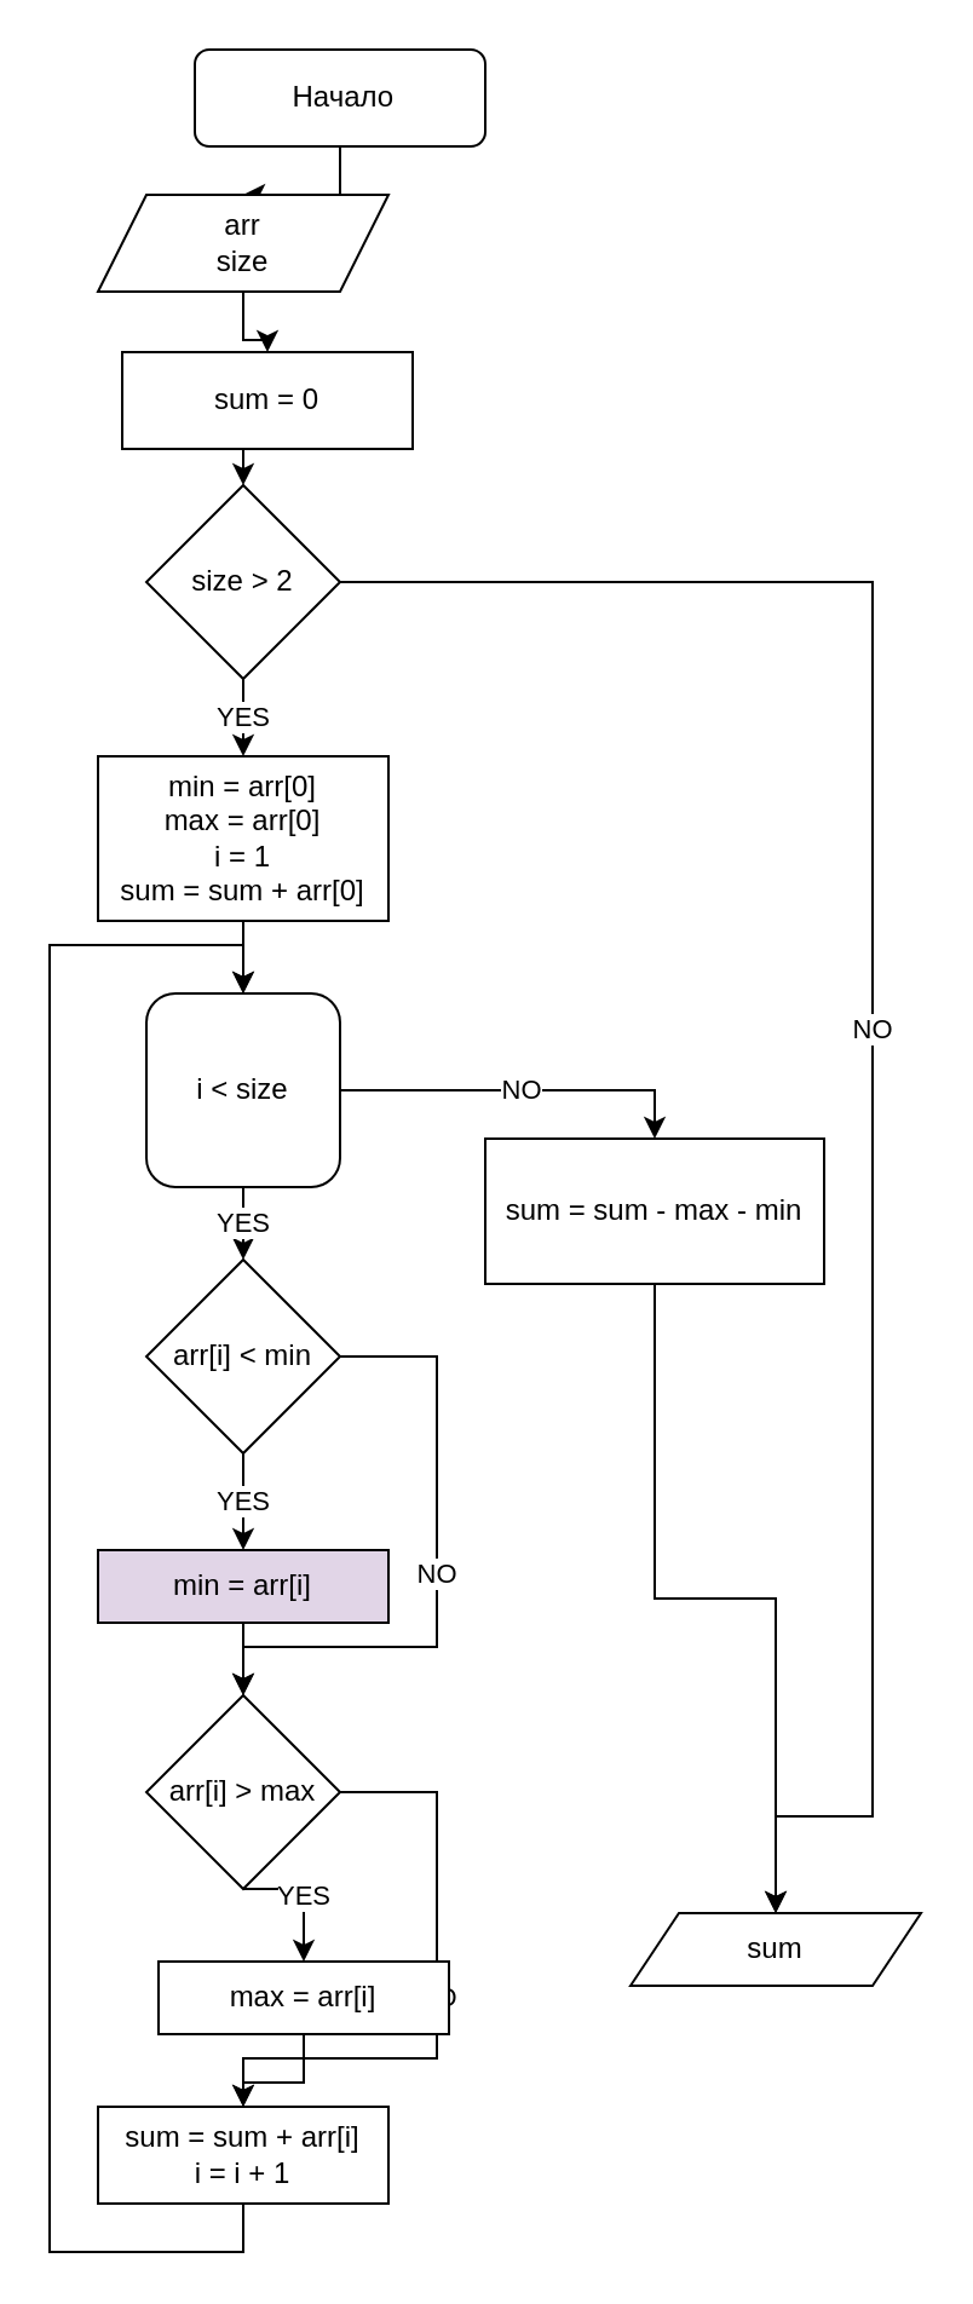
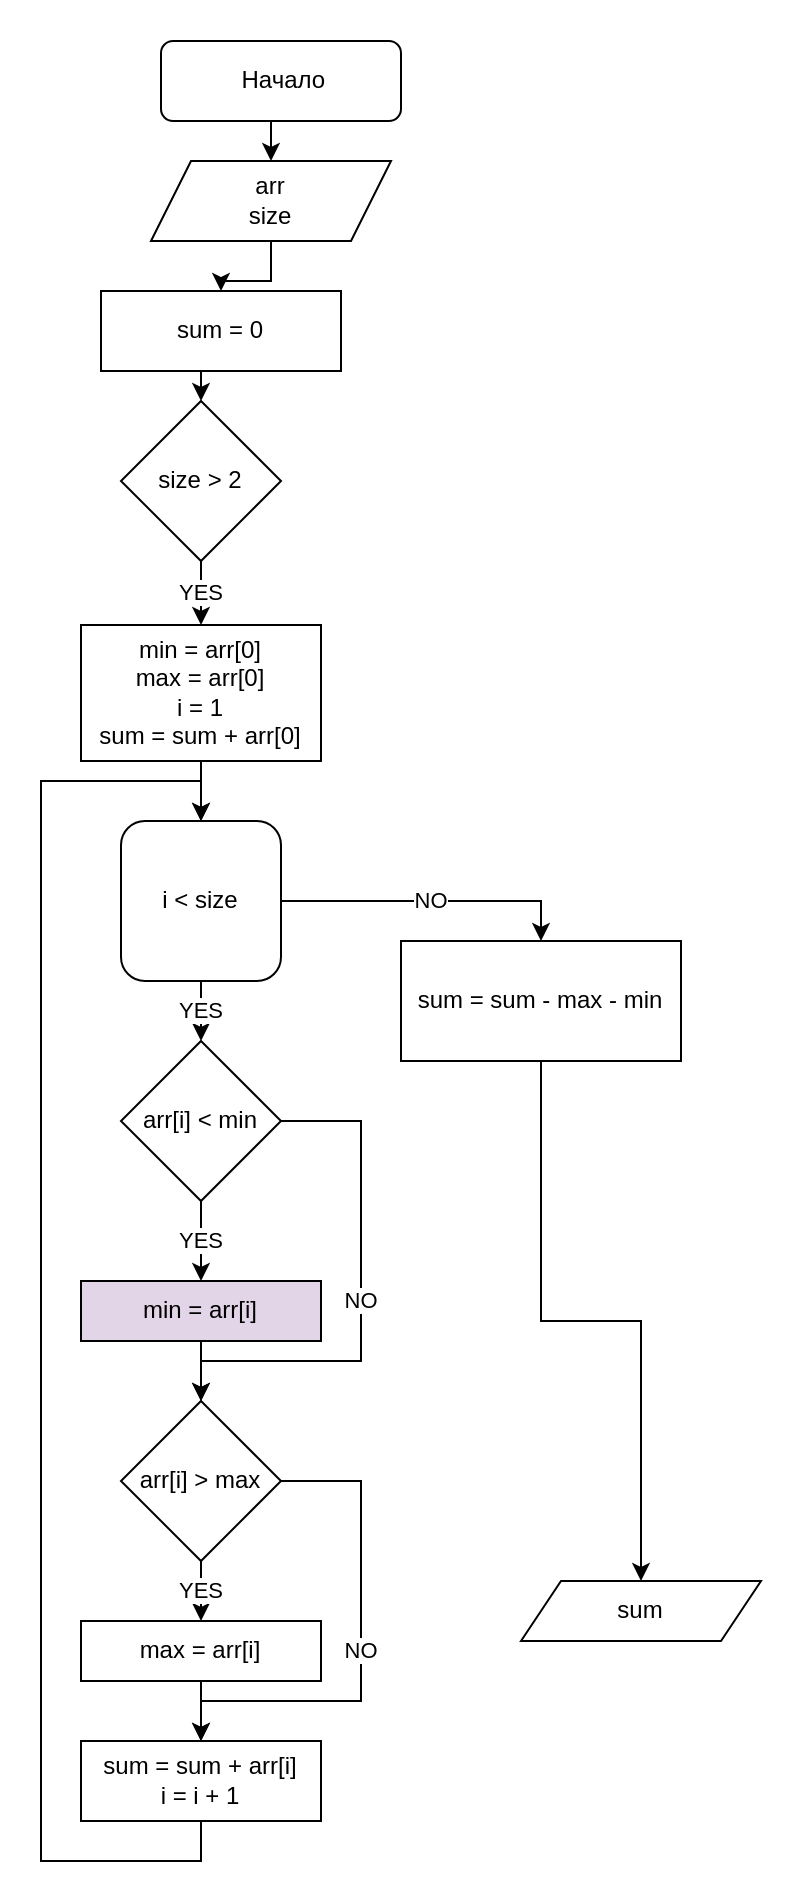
  <mxCell id="0" />
  <mxCell id="1" parent="0" />
  <mxCell id="2" style="edgeStyle=orthogonalEdgeStyle;rounded=0;orthogonalLoop=1;jettySize=auto;html=1;exitX=0.5;exitY=1;exitDx=0;exitDy=0;entryX=0.5;entryY=0;entryDx=0;entryDy=0;" parent="1" source="3" target="5" edge="1"><mxGeometry relative="1" as="geometry" /></mxCell>
  <mxCell id="3" value="&amp;nbsp;Начало" style="rounded=1;whiteSpace=wrap;html=1;" parent="1" vertex="1"><mxGeometry x="80" y="20" width="120" height="40" as="geometry" /></mxCell>
  <mxCell id="4" style="edgeStyle=orthogonalEdgeStyle;rounded=0;orthogonalLoop=1;jettySize=auto;html=1;exitX=0.5;exitY=1;exitDx=0;exitDy=0;" parent="1" source="5" target="13" edge="1"><mxGeometry relative="1" as="geometry" /></mxCell>
- <mxCell id="5" value="arr&lt;br&gt;size" style="shape=parallelogram;perimeter=parallelogramPerimeter;whiteSpace=wrap;html=1;fixedSize=1;" parent="1" vertex="1"><mxGeometry x="40" y="80" width="120" height="40" as="geometry" /></mxCell>
+ <mxCell id="5" value="arr&lt;br&gt;size" style="shape=parallelogram;perimeter=parallelogramPerimeter;whiteSpace=wrap;html=1;fixedSize=1;" parent="1" vertex="1"><mxGeometry x="75" y="80" width="120" height="40" as="geometry" /></mxCell>
  <mxCell id="6" value="YES" style="edgeStyle=orthogonalEdgeStyle;rounded=0;orthogonalLoop=1;jettySize=auto;html=1;exitX=0.5;exitY=1;exitDx=0;exitDy=0;entryX=0.5;entryY=0;entryDx=0;entryDy=0;" parent="1" source="8" target="10" edge="1"><mxGeometry relative="1" as="geometry" /></mxCell>
- <mxCell id="7" value="NO" style="edgeStyle=orthogonalEdgeStyle;rounded=0;orthogonalLoop=1;jettySize=auto;html=1;exitX=1;exitY=0.5;exitDx=0;exitDy=0;entryX=0.5;entryY=0;entryDx=0;entryDy=0;" parent="1" source="8" target="11" edge="1"><mxGeometry relative="1" as="geometry"><Array as="points"><mxPoint x="360" y="240" /><mxPoint x="360" y="750" /><mxPoint x="320" y="750" /></Array></mxGeometry></mxCell>
  <mxCell id="8" value="size &amp;gt; 2" style="rhombus;whiteSpace=wrap;html=1;" parent="1" vertex="1"><mxGeometry x="60" y="200" width="80" height="80" as="geometry" /></mxCell>
  <mxCell id="9" style="edgeStyle=orthogonalEdgeStyle;rounded=0;orthogonalLoop=1;jettySize=auto;html=1;exitX=0.5;exitY=1;exitDx=0;exitDy=0;entryX=0.5;entryY=0;entryDx=0;entryDy=0;" edge="1" parent="1" source="10" target="16"><mxGeometry relative="1" as="geometry" /></mxCell>
  <mxCell id="10" value="min = arr[0]&lt;br&gt;max = arr[0]&lt;br&gt;i = 1&lt;br&gt;sum = sum + arr[0]" style="rounded=0;whiteSpace=wrap;html=1;" parent="1" vertex="1"><mxGeometry x="40" y="312" width="120" height="68" as="geometry" /></mxCell>
  <mxCell id="11" value="sum" style="shape=parallelogram;perimeter=parallelogramPerimeter;whiteSpace=wrap;html=1;fixedSize=1;" parent="1" vertex="1"><mxGeometry x="260" y="790" width="120" height="30" as="geometry" /></mxCell>
  <mxCell id="12" style="edgeStyle=orthogonalEdgeStyle;rounded=0;orthogonalLoop=1;jettySize=auto;html=1;exitX=0.5;exitY=1;exitDx=0;exitDy=0;entryX=0.5;entryY=0;entryDx=0;entryDy=0;" parent="1" source="13" target="8" edge="1"><mxGeometry relative="1" as="geometry" /></mxCell>
  <mxCell id="13" value="sum = 0&lt;br&gt;" style="rounded=0;whiteSpace=wrap;html=1;" parent="1" vertex="1"><mxGeometry x="50" y="145" width="120" height="40" as="geometry" /></mxCell>
  <mxCell id="14" value="YES" style="edgeStyle=orthogonalEdgeStyle;rounded=0;orthogonalLoop=1;jettySize=auto;html=1;exitX=0.5;exitY=1;exitDx=0;exitDy=0;entryX=0.5;entryY=0;entryDx=0;entryDy=0;" edge="1" parent="1" source="16" target="19"><mxGeometry relative="1" as="geometry" /></mxCell>
  <mxCell id="15" value="NO" style="edgeStyle=orthogonalEdgeStyle;rounded=0;orthogonalLoop=1;jettySize=auto;html=1;exitX=1;exitY=0.5;exitDx=0;exitDy=0;entryX=0.5;entryY=0;entryDx=0;entryDy=0;" edge="1" parent="1" source="16" target="30"><mxGeometry relative="1" as="geometry" /></mxCell>
  <mxCell id="16" value="i &amp;lt; size" style="whiteSpace=wrap;html=1;rounded=1;" vertex="1" parent="1"><mxGeometry x="60" y="410" width="80" height="80" as="geometry" /></mxCell>
  <mxCell id="17" value="YES" style="edgeStyle=orthogonalEdgeStyle;rounded=0;orthogonalLoop=1;jettySize=auto;html=1;exitX=0.5;exitY=1;exitDx=0;exitDy=0;entryX=0.5;entryY=0;entryDx=0;entryDy=0;" edge="1" parent="1" source="19" target="21"><mxGeometry relative="1" as="geometry" /></mxCell>
  <mxCell id="18" value="NO" style="edgeStyle=orthogonalEdgeStyle;rounded=0;orthogonalLoop=1;jettySize=auto;html=1;exitX=1;exitY=0.5;exitDx=0;exitDy=0;entryX=0.5;entryY=0;entryDx=0;entryDy=0;" edge="1" parent="1" source="19" target="24"><mxGeometry relative="1" as="geometry"><Array as="points"><mxPoint x="180" y="560" /><mxPoint x="180" y="680" /><mxPoint x="100" y="680" /></Array></mxGeometry></mxCell>
  <mxCell id="19" value="arr[i] &amp;lt; min" style="rhombus;whiteSpace=wrap;html=1;" vertex="1" parent="1"><mxGeometry x="60" y="520" width="80" height="80" as="geometry" /></mxCell>
  <mxCell id="20" style="edgeStyle=orthogonalEdgeStyle;rounded=0;orthogonalLoop=1;jettySize=auto;html=1;exitX=0.5;exitY=1;exitDx=0;exitDy=0;entryX=0.5;entryY=0;entryDx=0;entryDy=0;" edge="1" parent="1" source="21" target="24"><mxGeometry relative="1" as="geometry" /></mxCell>
  <mxCell id="21" value="min = arr[i]" style="rounded=0;whiteSpace=wrap;html=1;fillColor=#e1d5e7;" vertex="1" parent="1"><mxGeometry x="40" y="640" width="120" height="30" as="geometry" /></mxCell>
  <mxCell id="22" value="YES" style="edgeStyle=orthogonalEdgeStyle;rounded=0;orthogonalLoop=1;jettySize=auto;html=1;exitX=0.5;exitY=1;exitDx=0;exitDy=0;entryX=0.5;entryY=0;entryDx=0;entryDy=0;" edge="1" parent="1" source="24" target="26"><mxGeometry relative="1" as="geometry" /></mxCell>
  <mxCell id="23" value="NO" style="edgeStyle=orthogonalEdgeStyle;rounded=0;orthogonalLoop=1;jettySize=auto;html=1;exitX=1;exitY=0.5;exitDx=0;exitDy=0;entryX=0.5;entryY=0;entryDx=0;entryDy=0;" edge="1" parent="1" source="24" target="28"><mxGeometry relative="1" as="geometry"><Array as="points"><mxPoint x="180" y="740" /><mxPoint x="180" y="850" /><mxPoint x="100" y="850" /></Array></mxGeometry></mxCell>
  <mxCell id="24" value="arr[i] &amp;gt; max" style="rhombus;whiteSpace=wrap;html=1;" vertex="1" parent="1"><mxGeometry x="60" y="700" width="80" height="80" as="geometry" /></mxCell>
  <mxCell id="25" style="edgeStyle=orthogonalEdgeStyle;rounded=0;orthogonalLoop=1;jettySize=auto;html=1;exitX=0.5;exitY=1;exitDx=0;exitDy=0;" edge="1" parent="1" source="26" target="28"><mxGeometry relative="1" as="geometry" /></mxCell>
- <mxCell id="26" value="max = arr[i]" style="rounded=0;whiteSpace=wrap;html=1;" vertex="1" parent="1"><mxGeometry x="65" y="810" width="120" height="30" as="geometry" /></mxCell>
+ <mxCell id="26" value="max = arr[i]" style="rounded=0;whiteSpace=wrap;html=1;" vertex="1" parent="1"><mxGeometry x="40" y="810" width="120" height="30" as="geometry" /></mxCell>
  <mxCell id="27" style="edgeStyle=orthogonalEdgeStyle;rounded=0;orthogonalLoop=1;jettySize=auto;html=1;exitX=0.5;exitY=1;exitDx=0;exitDy=0;entryX=0.5;entryY=0;entryDx=0;entryDy=0;" edge="1" parent="1" source="28" target="16"><mxGeometry relative="1" as="geometry"><Array as="points"><mxPoint x="100" y="930" /><mxPoint x="20" y="930" /><mxPoint x="20" y="390" /><mxPoint x="100" y="390" /></Array></mxGeometry></mxCell>
  <mxCell id="28" value="sum = sum + arr[i]&lt;br&gt;i = i + 1" style="rounded=0;whiteSpace=wrap;html=1;" vertex="1" parent="1"><mxGeometry x="40" y="870" width="120" height="40" as="geometry" /></mxCell>
  <mxCell id="29" style="edgeStyle=orthogonalEdgeStyle;rounded=0;orthogonalLoop=1;jettySize=auto;html=1;exitX=0.5;exitY=1;exitDx=0;exitDy=0;entryX=0.5;entryY=0;entryDx=0;entryDy=0;" edge="1" parent="1" source="30" target="11"><mxGeometry relative="1" as="geometry" /></mxCell>
  <mxCell id="30" value="sum = sum - max - min" style="rounded=0;whiteSpace=wrap;html=1;" vertex="1" parent="1"><mxGeometry x="200" y="470" width="140" height="60" as="geometry" /></mxCell>
